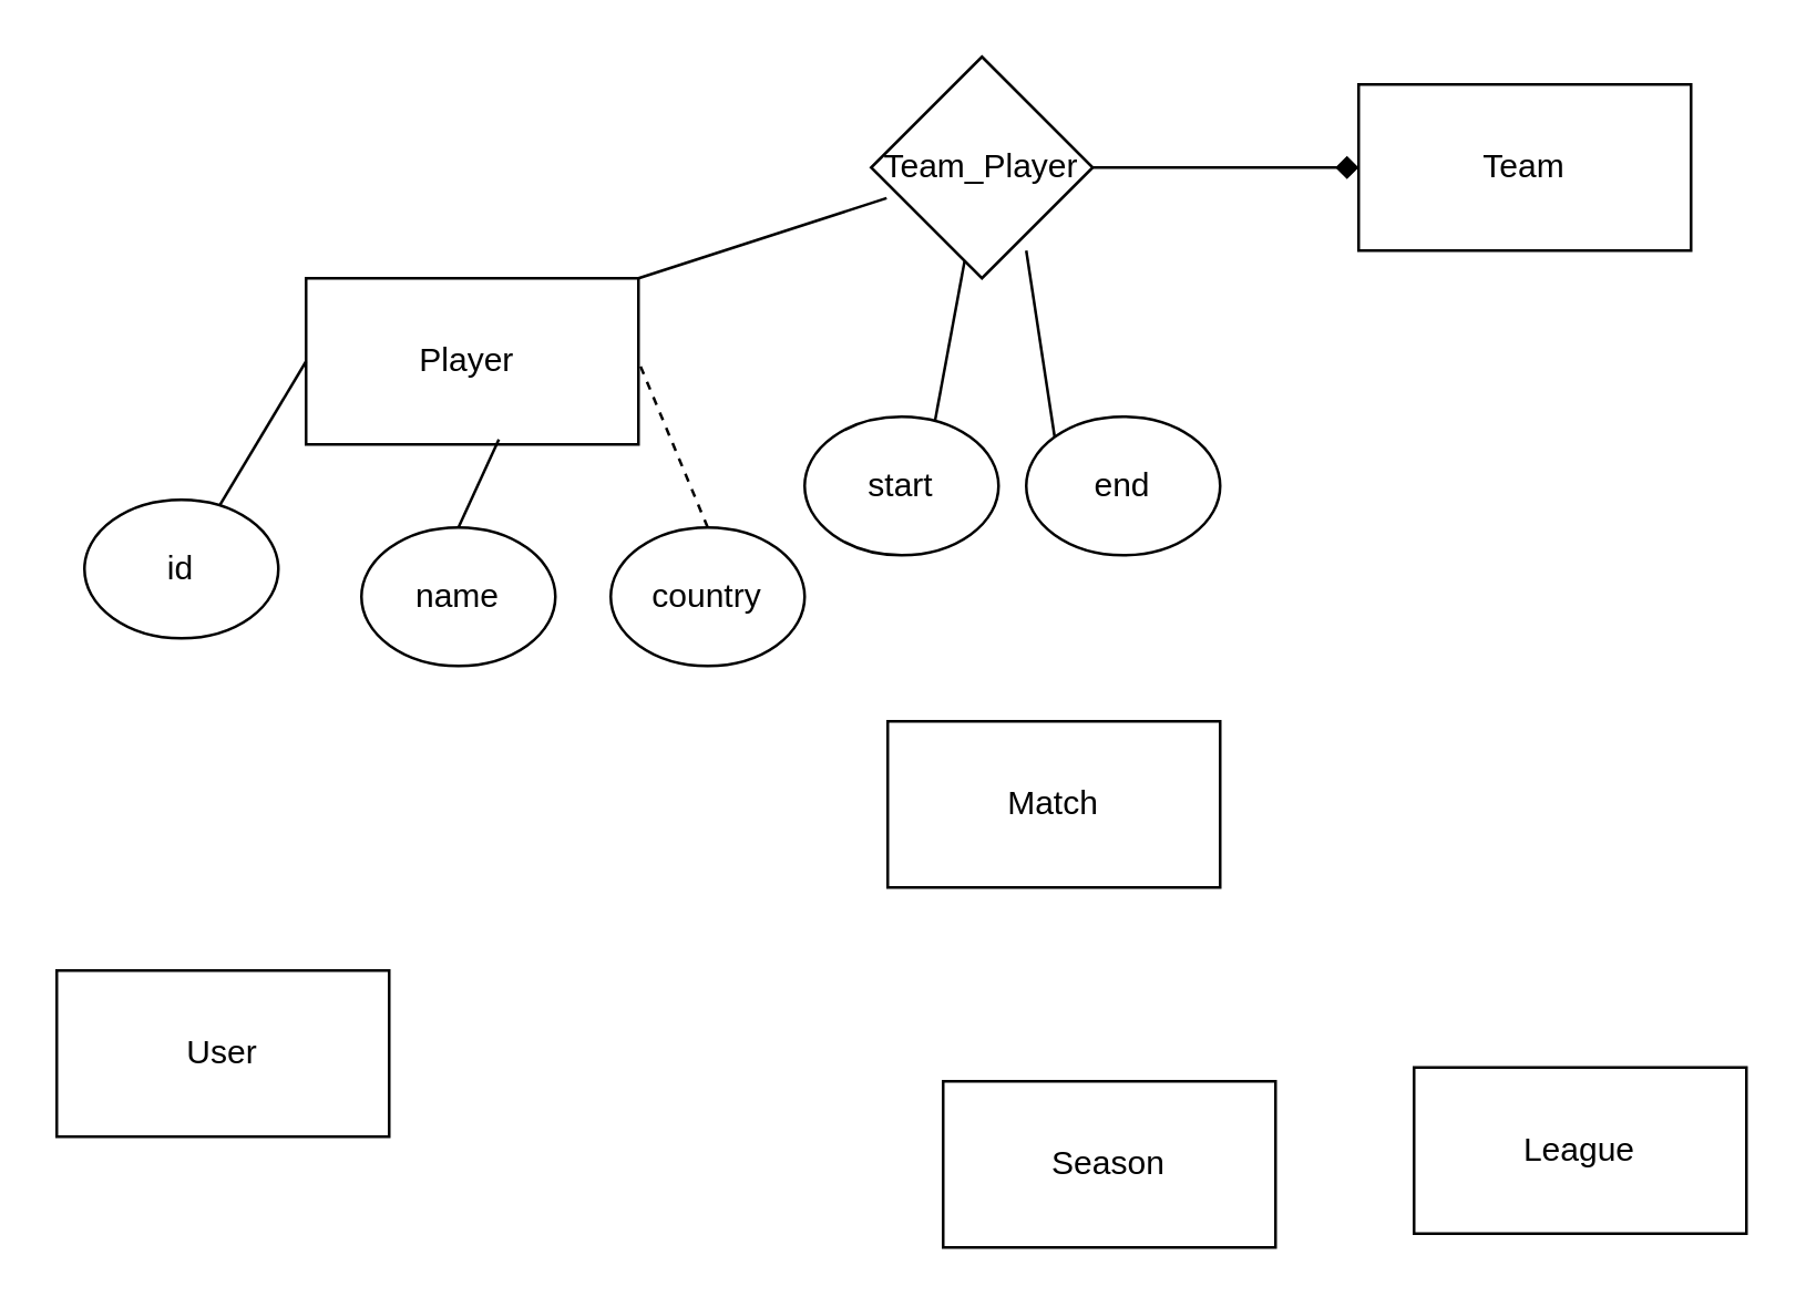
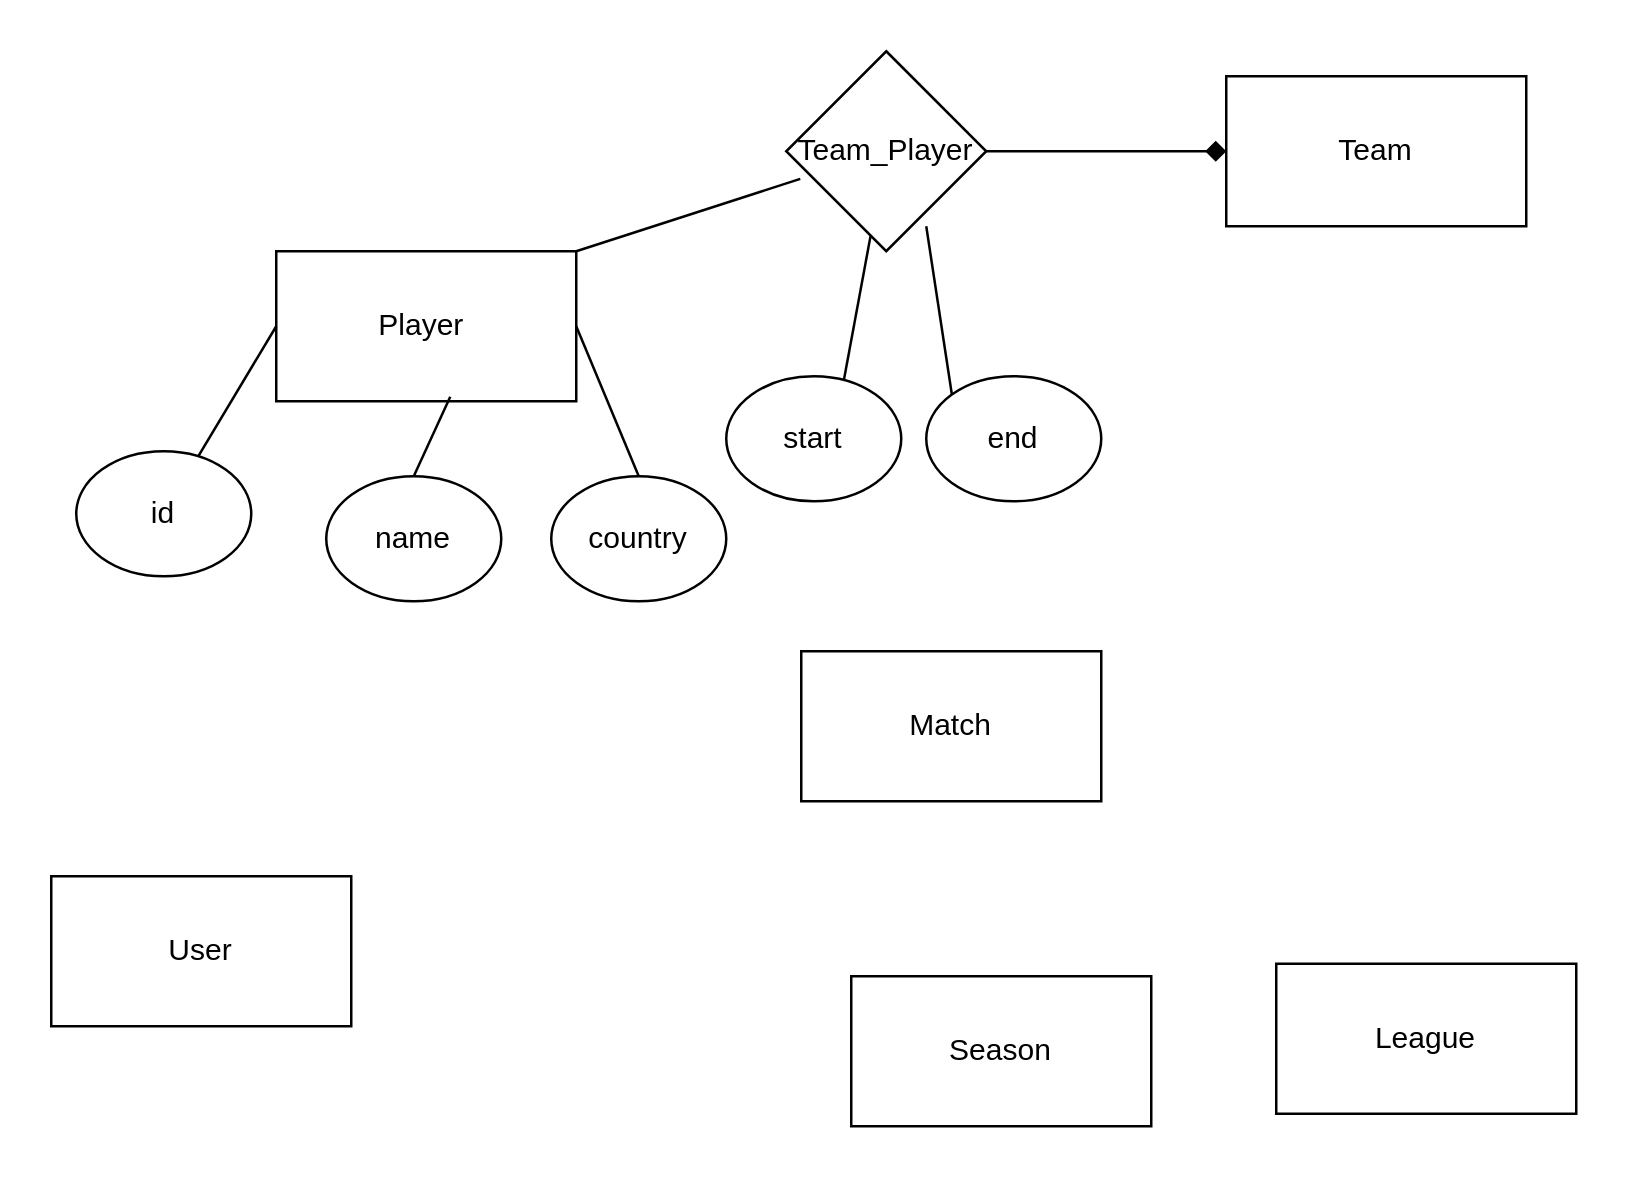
  <mxCell id="0" />
  <mxCell id="1" parent="0" />
  <mxCell id="2" value="Player&amp;nbsp;" style="rounded=0;whiteSpace=wrap;html=1;" vertex="1" parent="1"><mxGeometry x="110" y="100" width="120" height="60" as="geometry" /></mxCell>
  <mxCell id="3" value="Team" style="rounded=0;whiteSpace=wrap;html=1;" vertex="1" parent="1"><mxGeometry x="490" y="30" width="120" height="60" as="geometry" /></mxCell>
  <mxCell id="4" value="User" style="rounded=0;whiteSpace=wrap;html=1;" vertex="1" parent="1"><mxGeometry x="20" y="350" width="120" height="60" as="geometry" /></mxCell>
  <mxCell id="5" value="League" style="rounded=0;whiteSpace=wrap;html=1;" vertex="1" parent="1"><mxGeometry x="510" y="385" width="120" height="60" as="geometry" /></mxCell>
  <mxCell id="6" value="Season" style="rounded=0;whiteSpace=wrap;html=1;" vertex="1" parent="1"><mxGeometry x="340" y="390" width="120" height="60" as="geometry" /></mxCell>
  <mxCell id="7" value="Match" style="rounded=0;whiteSpace=wrap;html=1;" vertex="1" parent="1"><mxGeometry x="320" y="260" width="120" height="60" as="geometry" /></mxCell>
  <mxCell id="8" value="id" style="ellipse;whiteSpace=wrap;html=1;" vertex="1" parent="1"><mxGeometry x="30" y="180" width="70" height="50" as="geometry" /></mxCell>
  <mxCell id="9" value="name" style="ellipse;whiteSpace=wrap;html=1;" vertex="1" parent="1"><mxGeometry x="130" y="190" width="70" height="50" as="geometry" /></mxCell>
  <mxCell id="10" value="country" style="ellipse;whiteSpace=wrap;html=1;" vertex="1" parent="1"><mxGeometry x="220" y="190" width="70" height="50" as="geometry" /></mxCell>
  <mxCell id="11" value="" style="endArrow=none;html=1;rounded=0;entryX=0;entryY=0.5;entryDx=0;entryDy=0;" edge="1" parent="1" source="8" target="2"><mxGeometry width="50" height="50" relative="1" as="geometry"><mxPoint x="0" y="180" as="sourcePoint" /><mxPoint x="50" y="130" as="targetPoint" /></mxGeometry></mxCell>
  <mxCell id="12" value="" style="endArrow=none;html=1;rounded=0;entryX=0.58;entryY=0.97;entryDx=0;entryDy=0;entryPerimeter=0;exitX=0.5;exitY=0;exitDx=0;exitDy=0;" edge="1" parent="1" source="9" target="2"><mxGeometry width="50" height="50" relative="1" as="geometry"><mxPoint x="160" y="230" as="sourcePoint" /><mxPoint x="210" y="180" as="targetPoint" /></mxGeometry></mxCell>
- <mxCell id="13" value="" style="endArrow=none;html=1;rounded=0;entryX=1;entryY=0.5;entryDx=0;entryDy=0;exitX=0.5;exitY=0;exitDx=0;exitDy=0;dashed=1;" edge="1" parent="1" source="10" target="2"><mxGeometry width="50" height="50" relative="1" as="geometry"><mxPoint x="240" y="210" as="sourcePoint" /><mxPoint x="290" y="160" as="targetPoint" /></mxGeometry></mxCell>
+ <mxCell id="13" value="" style="endArrow=none;html=1;rounded=0;entryX=1;entryY=0.5;entryDx=0;entryDy=0;exitX=0.5;exitY=0;exitDx=0;exitDy=0;" edge="1" parent="1" source="10" target="2"><mxGeometry width="50" height="50" relative="1" as="geometry"><mxPoint x="240" y="210" as="sourcePoint" /><mxPoint x="290" y="160" as="targetPoint" /></mxGeometry></mxCell>
  <mxCell id="14" value="Team_Player" style="rhombus;whiteSpace=wrap;html=1;" vertex="1" parent="1"><mxGeometry x="314" y="20" width="80" height="80" as="geometry" /></mxCell>
  <mxCell id="15" value="" style="endArrow=none;html=1;rounded=0;entryX=0.07;entryY=0.638;entryDx=0;entryDy=0;entryPerimeter=0;exitX=1;exitY=0;exitDx=0;exitDy=0;" edge="1" parent="1" source="2" target="14"><mxGeometry width="50" height="50" relative="1" as="geometry"><mxPoint x="280" y="140" as="sourcePoint" /><mxPoint x="330" y="90" as="targetPoint" /></mxGeometry></mxCell>
  <mxCell id="16" value="" style="endArrow=diamond;html=1;rounded=0;entryX=0;entryY=0.5;entryDx=0;entryDy=0;exitX=1;exitY=0.5;exitDx=0;exitDy=0;" edge="1" parent="1" source="14" target="3"><mxGeometry width="50" height="50" relative="1" as="geometry"><mxPoint x="400" y="130" as="sourcePoint" /><mxPoint x="450" y="80" as="targetPoint" /></mxGeometry></mxCell>
  <mxCell id="17" value="" style="endArrow=none;html=1;rounded=0;exitX=0.663;exitY=0.1;exitDx=0;exitDy=0;exitPerimeter=0;" edge="1" parent="1" source="18" target="14"><mxGeometry width="50" height="50" relative="1" as="geometry"><mxPoint x="330" y="150" as="sourcePoint" /><mxPoint x="340" y="110" as="targetPoint" /></mxGeometry></mxCell>
  <mxCell id="18" value="start" style="ellipse;whiteSpace=wrap;html=1;" vertex="1" parent="1"><mxGeometry x="290" y="150" width="70" height="50" as="geometry" /></mxCell>
  <mxCell id="19" value="end" style="ellipse;whiteSpace=wrap;html=1;" vertex="1" parent="1"><mxGeometry x="370" y="150" width="70" height="50" as="geometry" /></mxCell>
  <mxCell id="20" value="" style="endArrow=none;html=1;rounded=0;entryX=0.7;entryY=0.875;entryDx=0;entryDy=0;entryPerimeter=0;exitX=0;exitY=0;exitDx=0;exitDy=0;" edge="1" parent="1" source="19" target="14"><mxGeometry width="50" height="50" relative="1" as="geometry"><mxPoint x="470" y="180" as="sourcePoint" /><mxPoint x="520" y="130" as="targetPoint" /></mxGeometry></mxCell>
